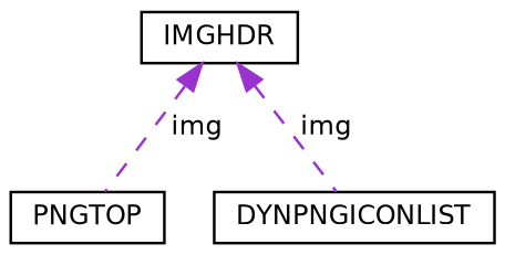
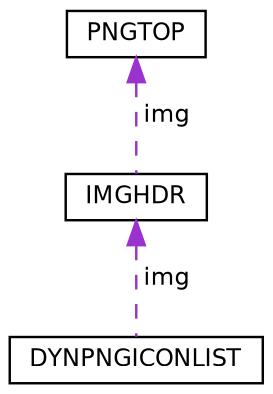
  digraph {
    node [color=black fillcolor=white fontname=Helvetica fontsize=10 shape=record style=filled]
    edge [color=darkorchid3 dir=back fontname=Helvetica fontsize=10 labelfontname=Helvetica labelfontsize=10 style=dashed]
    n1 [height=0.2 label=PNGTOP width=0.4]
    n2 [height=0.2 label=IMGHDR width=0.4]
    n3 [height=0.2 label=DYNPNGICONLIST width=0.4]
-   n2 -> n1 [label=" img"]
+   n1 -> n2 [label=" img"]
    n2 -> n3 [label=" img"]
  }
